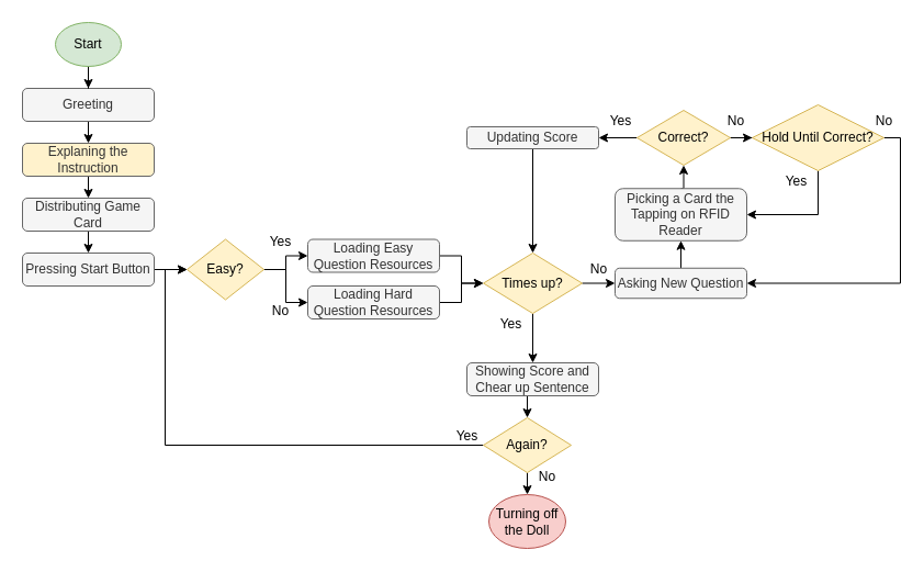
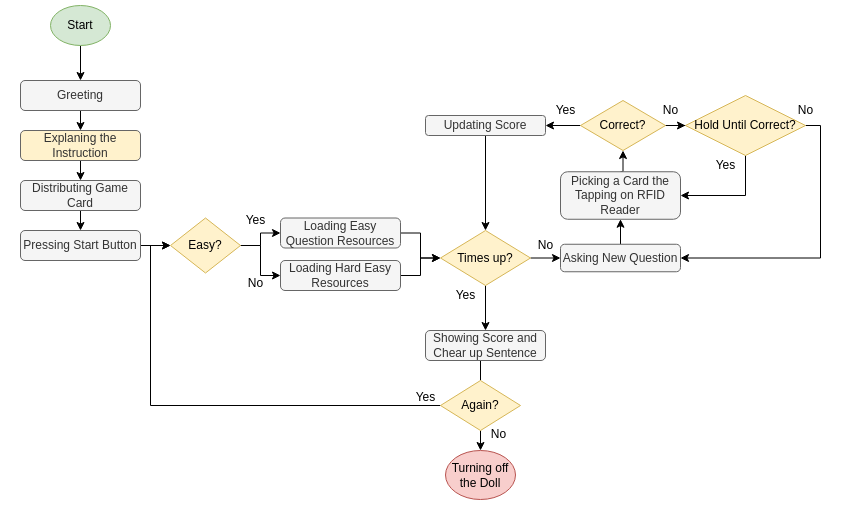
  <mxCell id="0" />
  <mxCell id="1" parent="0" />
  <mxCell id="2" style="edgeStyle=orthogonalEdgeStyle;rounded=0;orthogonalLoop=1;jettySize=auto;html=1;exitX=0.5;exitY=1;exitDx=0;exitDy=0;entryX=0.5;entryY=0;entryDx=0;entryDy=0;fillColor=#f5f5f5;" parent="1" source="3" target="5" edge="1"><mxGeometry relative="1" as="geometry" /></mxCell>
  <mxCell id="3" value="Greeting" style="rounded=1;whiteSpace=wrap;html=1;fillColor=#f5f5f5;strokeColor=#666666;fontColor=#333333;" parent="1" vertex="1"><mxGeometry x="20" y="80" width="120" height="30" as="geometry" /></mxCell>
  <mxCell id="4" style="edgeStyle=orthogonalEdgeStyle;rounded=0;orthogonalLoop=1;jettySize=auto;html=1;exitX=0.5;exitY=1;exitDx=0;exitDy=0;entryX=0.5;entryY=0;entryDx=0;entryDy=0;fillColor=#f5f5f5;" parent="1" source="5" target="7" edge="1"><mxGeometry relative="1" as="geometry" /></mxCell>
  <mxCell id="5" value="Explaning the Instruction" style="rounded=1;whiteSpace=wrap;html=1;fillColor=#fff2cc;strokeColor=#666666;fontColor=#333333;" parent="1" vertex="1"><mxGeometry x="20" y="130" width="120" height="30" as="geometry" /></mxCell>
  <mxCell id="6" style="edgeStyle=orthogonalEdgeStyle;rounded=0;orthogonalLoop=1;jettySize=auto;html=1;exitX=0.5;exitY=1;exitDx=0;exitDy=0;entryX=0.5;entryY=0;entryDx=0;entryDy=0;fillColor=#f5f5f5;" parent="1" source="7" target="9" edge="1"><mxGeometry relative="1" as="geometry" /></mxCell>
  <mxCell id="7" value="Distributing Game Card" style="rounded=1;whiteSpace=wrap;html=1;fillColor=#f5f5f5;strokeColor=#666666;fontColor=#333333;" parent="1" vertex="1"><mxGeometry x="20" y="180" width="120" height="30" as="geometry" /></mxCell>
  <mxCell id="8" style="edgeStyle=orthogonalEdgeStyle;rounded=0;orthogonalLoop=1;jettySize=auto;html=1;exitX=1;exitY=0.5;exitDx=0;exitDy=0;entryX=0;entryY=0.5;entryDx=0;entryDy=0;" parent="1" source="9" target="12" edge="1"><mxGeometry relative="1" as="geometry" /></mxCell>
  <mxCell id="9" value="Pressing Start Button" style="rounded=1;whiteSpace=wrap;html=1;fillColor=#f5f5f5;strokeColor=#666666;fontColor=#333333;" parent="1" vertex="1"><mxGeometry x="20" y="230" width="120" height="30" as="geometry" /></mxCell>
  <mxCell id="10" style="edgeStyle=orthogonalEdgeStyle;rounded=0;orthogonalLoop=1;jettySize=auto;html=1;exitX=1;exitY=0.5;exitDx=0;exitDy=0;entryX=0;entryY=0.5;entryDx=0;entryDy=0;" parent="1" source="12" target="14" edge="1"><mxGeometry relative="1" as="geometry" /></mxCell>
  <mxCell id="11" style="edgeStyle=orthogonalEdgeStyle;rounded=0;orthogonalLoop=1;jettySize=auto;html=1;exitX=1;exitY=0.5;exitDx=0;exitDy=0;entryX=0;entryY=0.5;entryDx=0;entryDy=0;" parent="1" source="12" target="16" edge="1"><mxGeometry relative="1" as="geometry" /></mxCell>
  <mxCell id="12" value="&lt;span&gt;Easy?&lt;/span&gt;" style="rhombus;whiteSpace=wrap;html=1;fillColor=#fff2cc;strokeColor=#d6b656;" parent="1" vertex="1"><mxGeometry x="170" y="217.5" width="70" height="55" as="geometry" /></mxCell>
  <mxCell id="13" style="edgeStyle=orthogonalEdgeStyle;rounded=0;orthogonalLoop=1;jettySize=auto;html=1;exitX=1;exitY=0.5;exitDx=0;exitDy=0;entryX=0;entryY=0.5;entryDx=0;entryDy=0;" parent="1" source="14" target="28" edge="1"><mxGeometry relative="1" as="geometry" /></mxCell>
  <mxCell id="14" value="Loading Easy Question Resources" style="rounded=1;whiteSpace=wrap;html=1;fillColor=#f5f5f5;strokeColor=#666666;fontColor=#333333;" parent="1" vertex="1"><mxGeometry x="280" y="217.5" width="120" height="30" as="geometry" /></mxCell>
  <mxCell id="15" style="edgeStyle=orthogonalEdgeStyle;rounded=0;orthogonalLoop=1;jettySize=auto;html=1;exitX=1;exitY=0.5;exitDx=0;exitDy=0;entryX=0;entryY=0.5;entryDx=0;entryDy=0;" parent="1" source="16" target="28" edge="1"><mxGeometry relative="1" as="geometry"><mxPoint x="110" y="850" as="targetPoint" /></mxGeometry></mxCell>
- <mxCell id="16" value="Loading Hard Question Resources" style="rounded=1;whiteSpace=wrap;html=1;fillColor=#f5f5f5;strokeColor=#666666;fontColor=#333333;" parent="1" vertex="1"><mxGeometry x="280" y="260" width="120" height="30" as="geometry" /></mxCell>
+ <mxCell id="16" value="Loading Hard Easy Resources" style="rounded=1;whiteSpace=wrap;html=1;fillColor=#f5f5f5;strokeColor=#666666;fontColor=#333333;" parent="1" vertex="1"><mxGeometry x="280" y="260" width="120" height="30" as="geometry" /></mxCell>
  <mxCell id="17" style="edgeStyle=orthogonalEdgeStyle;rounded=0;orthogonalLoop=1;jettySize=auto;html=1;" parent="1" source="18" target="20" edge="1"><mxGeometry relative="1" as="geometry" /></mxCell>
  <mxCell id="18" value="Asking New Question" style="rounded=1;whiteSpace=wrap;html=1;fillColor=#f5f5f5;strokeColor=#666666;fontColor=#333333;" parent="1" vertex="1"><mxGeometry x="560" y="243.75" width="120" height="27.5" as="geometry" /></mxCell>
  <mxCell id="19" style="edgeStyle=orthogonalEdgeStyle;rounded=0;orthogonalLoop=1;jettySize=auto;html=1;exitX=0.5;exitY=0;exitDx=0;exitDy=0;entryX=0.5;entryY=1;entryDx=0;entryDy=0;" parent="1" source="20" target="23" edge="1"><mxGeometry relative="1" as="geometry" /></mxCell>
  <mxCell id="20" value="Picking a Card the Tapping on RFID Reader" style="rounded=1;whiteSpace=wrap;html=1;fillColor=#f5f5f5;strokeColor=#666666;fontColor=#333333;" parent="1" vertex="1"><mxGeometry x="560" y="171.25" width="120" height="47.5" as="geometry" /></mxCell>
  <mxCell id="21" style="edgeStyle=orthogonalEdgeStyle;rounded=0;orthogonalLoop=1;jettySize=auto;html=1;exitX=0;exitY=0.5;exitDx=0;exitDy=0;entryX=1;entryY=0.5;entryDx=0;entryDy=0;" parent="1" source="23" target="25" edge="1"><mxGeometry relative="1" as="geometry" /></mxCell>
  <mxCell id="22" style="edgeStyle=orthogonalEdgeStyle;rounded=0;orthogonalLoop=1;jettySize=auto;html=1;exitX=1;exitY=0.5;exitDx=0;exitDy=0;" parent="1" source="23" target="31" edge="1"><mxGeometry relative="1" as="geometry" /></mxCell>
  <mxCell id="23" value="Correct?" style="rhombus;whiteSpace=wrap;html=1;fillColor=#fff2cc;strokeColor=#d6b656;" parent="1" vertex="1"><mxGeometry x="580" y="100" width="85" height="50" as="geometry" /></mxCell>
  <mxCell id="24" style="edgeStyle=orthogonalEdgeStyle;rounded=0;orthogonalLoop=1;jettySize=auto;html=1;exitX=0.5;exitY=1;exitDx=0;exitDy=0;entryX=0.5;entryY=0;entryDx=0;entryDy=0;" parent="1" source="25" target="28" edge="1"><mxGeometry relative="1" as="geometry" /></mxCell>
  <mxCell id="25" value="Updating Score" style="rounded=1;whiteSpace=wrap;html=1;fillColor=#f5f5f5;strokeColor=#666666;fontColor=#333333;" parent="1" vertex="1"><mxGeometry x="425" y="115" width="120" height="20" as="geometry" /></mxCell>
  <mxCell id="26" style="edgeStyle=orthogonalEdgeStyle;rounded=0;orthogonalLoop=1;jettySize=auto;html=1;exitX=1;exitY=0.5;exitDx=0;exitDy=0;entryX=0;entryY=0.5;entryDx=0;entryDy=0;" parent="1" source="28" target="18" edge="1"><mxGeometry relative="1" as="geometry" /></mxCell>
  <mxCell id="27" style="edgeStyle=orthogonalEdgeStyle;rounded=0;orthogonalLoop=1;jettySize=auto;html=1;exitX=0.5;exitY=1;exitDx=0;exitDy=0;" parent="1" source="28" target="33" edge="1"><mxGeometry relative="1" as="geometry" /></mxCell>
  <mxCell id="28" value="Times up?" style="rhombus;whiteSpace=wrap;html=1;fillColor=#fff2cc;strokeColor=#d6b656;" parent="1" vertex="1"><mxGeometry x="440" y="230" width="90" height="55" as="geometry" /></mxCell>
  <mxCell id="29" style="edgeStyle=orthogonalEdgeStyle;rounded=0;orthogonalLoop=1;jettySize=auto;html=1;exitX=0.5;exitY=1;exitDx=0;exitDy=0;entryX=1;entryY=0.5;entryDx=0;entryDy=0;" parent="1" source="31" target="20" edge="1"><mxGeometry relative="1" as="geometry" /></mxCell>
  <mxCell id="30" style="edgeStyle=orthogonalEdgeStyle;rounded=0;orthogonalLoop=1;jettySize=auto;html=1;exitX=1;exitY=0.5;exitDx=0;exitDy=0;entryX=1;entryY=0.5;entryDx=0;entryDy=0;" parent="1" source="31" target="18" edge="1"><mxGeometry relative="1" as="geometry"><Array as="points"><mxPoint x="820" y="125" /><mxPoint x="820" y="258" /></Array></mxGeometry></mxCell>
  <mxCell id="31" value="&lt;span&gt;Hold Until Correct?&lt;/span&gt;" style="rhombus;whiteSpace=wrap;html=1;fillColor=#fff2cc;strokeColor=#d6b656;" parent="1" vertex="1"><mxGeometry x="685" y="95" width="120" height="60" as="geometry" /></mxCell>
- <mxCell id="32" style="edgeStyle=orthogonalEdgeStyle;rounded=0;orthogonalLoop=1;jettySize=auto;html=1;exitX=0.5;exitY=1;exitDx=0;exitDy=0;entryX=0.5;entryY=0;entryDx=0;entryDy=0;" parent="1" source="33" target="36" edge="1"><mxGeometry relative="1" as="geometry" /></mxCell>
+ <mxCell id="32" style="edgeStyle=orthogonalEdgeStyle;rounded=0;orthogonalLoop=1;jettySize=auto;html=1;exitX=0.5;exitY=1;exitDx=0;exitDy=0;entryX=0.5;entryY=0;entryDx=0;entryDy=0;endArrow=none;" parent="1" source="33" target="36" edge="1"><mxGeometry relative="1" as="geometry" /></mxCell>
  <mxCell id="33" value="Showing Score and Chear up Sentence" style="rounded=1;whiteSpace=wrap;html=1;fillColor=#f5f5f5;strokeColor=#666666;fontColor=#333333;" parent="1" vertex="1"><mxGeometry x="425" y="330" width="120" height="30" as="geometry" /></mxCell>
  <mxCell id="34" style="edgeStyle=orthogonalEdgeStyle;rounded=0;orthogonalLoop=1;jettySize=auto;html=1;exitX=0.5;exitY=1;exitDx=0;exitDy=0;entryX=0.5;entryY=0;entryDx=0;entryDy=0;" parent="1" source="36" target="37" edge="1"><mxGeometry relative="1" as="geometry" /></mxCell>
  <mxCell id="35" style="edgeStyle=orthogonalEdgeStyle;rounded=0;orthogonalLoop=1;jettySize=auto;html=1;exitX=0;exitY=0.5;exitDx=0;exitDy=0;entryX=0;entryY=0.5;entryDx=0;entryDy=0;" parent="1" source="36" target="12" edge="1"><mxGeometry relative="1" as="geometry" /></mxCell>
  <mxCell id="36" value="Again?" style="rhombus;whiteSpace=wrap;html=1;fillColor=#fff2cc;strokeColor=#d6b656;" parent="1" vertex="1"><mxGeometry x="440" y="380" width="80" height="50" as="geometry" /></mxCell>
  <mxCell id="37" value="Turning off the Doll" style="ellipse;whiteSpace=wrap;html=1;fillColor=#f8cecc;strokeColor=#b85450;" parent="1" vertex="1"><mxGeometry x="445" y="450" width="70" height="49" as="geometry" /></mxCell>
  <mxCell id="38" style="edgeStyle=orthogonalEdgeStyle;rounded=0;orthogonalLoop=1;jettySize=auto;html=1;fillColor=#00FFFF;" parent="1" source="39" target="3" edge="1"><mxGeometry relative="1" as="geometry" /></mxCell>
- <mxCell id="39" value="Start" style="ellipse;whiteSpace=wrap;html=1;fillColor=#d5e8d4;strokeColor=#82b366;" parent="1" vertex="1"><mxGeometry x="50" y="20" width="60" height="40" as="geometry" /></mxCell>
+ <mxCell id="39" value="Start" style="ellipse;whiteSpace=wrap;html=1;fillColor=#d5e8d4;strokeColor=#82b366;" parent="1" vertex="1"><mxGeometry x="50" y="5" width="60" height="40" as="geometry" /></mxCell>
  <mxCell id="40" value="Yes" style="text;html=1;align=center;verticalAlign=middle;resizable=0;points=[];autosize=1;" parent="1" vertex="1"><mxGeometry x="240" y="210" width="30" height="20" as="geometry" /></mxCell>
  <mxCell id="41" value="No" style="text;html=1;align=center;verticalAlign=middle;resizable=0;points=[];autosize=1;" parent="1" vertex="1"><mxGeometry x="240" y="272.5" width="30" height="20" as="geometry" /></mxCell>
  <mxCell id="42" value="Yes" style="text;html=1;align=center;verticalAlign=middle;resizable=0;points=[];autosize=1;" parent="1" vertex="1"><mxGeometry x="450" y="285" width="30" height="20" as="geometry" /></mxCell>
  <mxCell id="43" value="No" style="text;html=1;align=center;verticalAlign=middle;resizable=0;points=[];autosize=1;" parent="1" vertex="1"><mxGeometry x="530" y="235" width="30" height="20" as="geometry" /></mxCell>
  <mxCell id="44" value="Yes" style="text;html=1;align=center;verticalAlign=middle;resizable=0;points=[];autosize=1;" parent="1" vertex="1"><mxGeometry x="550" y="100" width="30" height="20" as="geometry" /></mxCell>
  <mxCell id="45" value="No" style="text;html=1;align=center;verticalAlign=middle;resizable=0;points=[];autosize=1;" parent="1" vertex="1"><mxGeometry x="655" y="100" width="30" height="20" as="geometry" /></mxCell>
  <mxCell id="46" value="Yes" style="text;html=1;align=center;verticalAlign=middle;resizable=0;points=[];autosize=1;" parent="1" vertex="1"><mxGeometry x="710" y="155" width="30" height="20" as="geometry" /></mxCell>
  <mxCell id="47" value="No" style="text;html=1;align=center;verticalAlign=middle;resizable=0;points=[];autosize=1;" parent="1" vertex="1"><mxGeometry x="790" y="100" width="30" height="20" as="geometry" /></mxCell>
  <mxCell id="48" value="Yes" style="text;html=1;align=center;verticalAlign=middle;resizable=0;points=[];autosize=1;" vertex="1" parent="1"><mxGeometry x="410" y="387" width="30" height="20" as="geometry" /></mxCell>
  <mxCell id="49" value="No" style="text;html=1;align=center;verticalAlign=middle;resizable=0;points=[];autosize=1;" vertex="1" parent="1"><mxGeometry x="483" y="424" width="30" height="20" as="geometry" /></mxCell>
